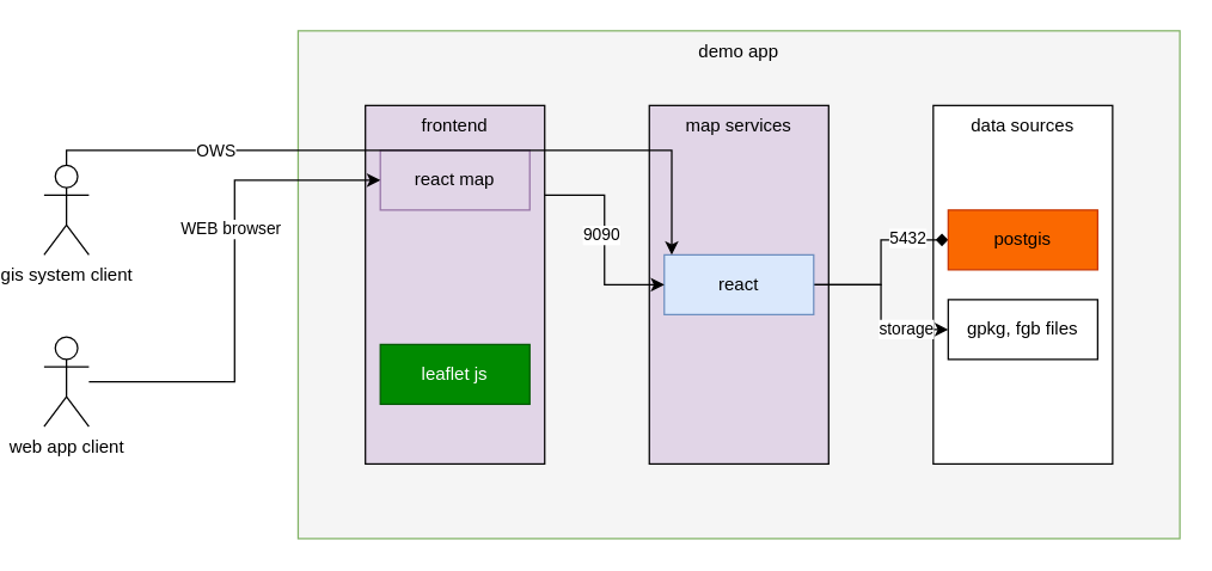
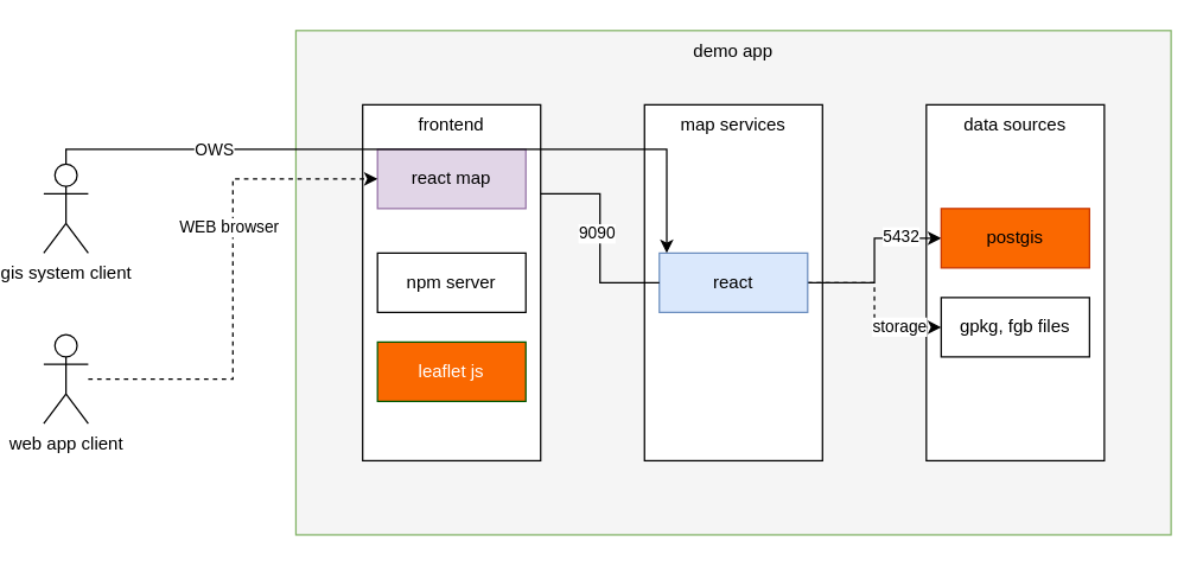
  <mxCell id="0" />
  <mxCell id="1" parent="0" />
  <mxCell id="2" value="demo app" style="rounded=0;whiteSpace=wrap;html=1;verticalAlign=top;fillColor=#f5f5f5;strokeColor=#82b366;" vertex="1" parent="1"><mxGeometry x="190" y="20" width="590" height="340" as="geometry" /></mxCell>
- <mxCell id="3" value="frontend" style="rounded=0;whiteSpace=wrap;html=1;verticalAlign=top;fillColor=#e1d5e7;" vertex="1" parent="1"><mxGeometry x="235" y="70" width="120" height="240" as="geometry" /></mxCell>
- <mxCell id="4" value="map services" style="rounded=0;whiteSpace=wrap;html=1;verticalAlign=top;fillColor=#e1d5e7;" vertex="1" parent="1"><mxGeometry x="425" y="70" width="120" height="240" as="geometry" /></mxCell>
+ <mxCell id="3" value="frontend" style="rounded=0;whiteSpace=wrap;html=1;verticalAlign=top;" vertex="1" parent="1"><mxGeometry x="235" y="70" width="120" height="240" as="geometry" /></mxCell>
+ <mxCell id="4" value="map services" style="rounded=0;whiteSpace=wrap;html=1;verticalAlign=top;" vertex="1" parent="1"><mxGeometry x="425" y="70" width="120" height="240" as="geometry" /></mxCell>
  <mxCell id="5" value="data sources" style="rounded=0;whiteSpace=wrap;html=1;verticalAlign=top;" vertex="1" parent="1"><mxGeometry x="615" y="70" width="120" height="240" as="geometry" /></mxCell>
  <mxCell id="6" value="react map" style="rounded=0;whiteSpace=wrap;html=1;fillColor=#e1d5e7;strokeColor=#9673a6;" vertex="1" parent="1"><mxGeometry x="245" y="100" width="100" height="40" as="geometry" /></mxCell>
- <mxCell id="8" value="leaflet js" style="rounded=0;whiteSpace=wrap;html=1;fillColor=#008a00;fontColor=#ffffff;strokeColor=#005700;" vertex="1" parent="1"><mxGeometry x="245" y="230" width="100" height="40" as="geometry" /></mxCell>
- <mxCell id="9" style="edgeStyle=orthogonalEdgeStyle;rounded=0;orthogonalLoop=1;jettySize=auto;html=1;entryX=0;entryY=0.5;entryDx=0;entryDy=0;endArrow=diamond;" edge="1" parent="1" source="13" target="14"><mxGeometry relative="1" as="geometry" /></mxCell>
+ <mxCell id="7" value="npm server" style="rounded=0;whiteSpace=wrap;html=1;" vertex="1" parent="1"><mxGeometry x="245" y="170" width="100" height="40" as="geometry" /></mxCell>
+ <mxCell id="8" value="leaflet js" style="rounded=0;whiteSpace=wrap;html=1;fillColor=#fa6800;fontColor=#ffffff;strokeColor=#005700;" vertex="1" parent="1"><mxGeometry x="245" y="230" width="100" height="40" as="geometry" /></mxCell>
+ <mxCell id="9" style="edgeStyle=orthogonalEdgeStyle;rounded=0;orthogonalLoop=1;jettySize=auto;html=1;entryX=0;entryY=0.5;entryDx=0;entryDy=0;" edge="1" parent="1" source="13" target="14"><mxGeometry relative="1" as="geometry" /></mxCell>
  <mxCell id="10" value="5432" style="edgeLabel;html=1;align=center;verticalAlign=middle;resizable=0;points=[];" vertex="1" connectable="0" parent="9"><mxGeometry x="0.536" y="2" relative="1" as="geometry"><mxPoint as="offset" /></mxGeometry></mxCell>
- <mxCell id="11" style="edgeStyle=orthogonalEdgeStyle;rounded=0;orthogonalLoop=1;jettySize=auto;html=1;entryX=0;entryY=0.5;entryDx=0;entryDy=0;" edge="1" parent="1" source="13" target="15"><mxGeometry relative="1" as="geometry" /></mxCell>
+ <mxCell id="11" style="edgeStyle=orthogonalEdgeStyle;rounded=0;orthogonalLoop=1;jettySize=auto;html=1;entryX=0;entryY=0.5;entryDx=0;entryDy=0;dashed=1;" edge="1" parent="1" source="13" target="15"><mxGeometry relative="1" as="geometry" /></mxCell>
  <mxCell id="12" value="storage" style="edgeLabel;html=1;align=center;verticalAlign=middle;resizable=0;points=[];" vertex="1" connectable="0" parent="11"><mxGeometry x="0.517" y="1" relative="1" as="geometry"><mxPoint as="offset" /></mxGeometry></mxCell>
  <mxCell id="13" value="react" style="rounded=0;whiteSpace=wrap;html=1;fillColor=#dae8fc;strokeColor=#6c8ebf;" vertex="1" parent="1"><mxGeometry x="435" y="170" width="100" height="40" as="geometry" /></mxCell>
  <mxCell id="14" value="postgis" style="rounded=0;whiteSpace=wrap;html=1;fillColor=#fa6800;fontColor=#000000;strokeColor=#C73500;" vertex="1" parent="1"><mxGeometry x="625" y="140" width="100" height="40" as="geometry" /></mxCell>
  <mxCell id="15" value="gpkg, fgb files" style="rounded=0;whiteSpace=wrap;html=1;" vertex="1" parent="1"><mxGeometry x="625" y="200" width="100" height="40" as="geometry" /></mxCell>
- <mxCell id="16" style="edgeStyle=orthogonalEdgeStyle;rounded=0;orthogonalLoop=1;jettySize=auto;html=1;exitX=1;exitY=0.25;exitDx=0;exitDy=0;entryX=0;entryY=0.5;entryDx=0;entryDy=0;" edge="1" parent="1" source="3" target="13"><mxGeometry relative="1" as="geometry" /></mxCell>
+ <mxCell id="16" style="edgeStyle=orthogonalEdgeStyle;rounded=0;orthogonalLoop=1;jettySize=auto;html=1;exitX=1;exitY=0.25;exitDx=0;exitDy=0;entryX=0;entryY=0.5;entryDx=0;entryDy=0;endArrow=none;" edge="1" parent="1" source="3" target="13"><mxGeometry relative="1" as="geometry" /></mxCell>
  <mxCell id="17" value="9090" style="edgeLabel;html=1;align=center;verticalAlign=middle;resizable=0;points=[];" vertex="1" connectable="0" parent="16"><mxGeometry x="-0.063" y="-3" relative="1" as="geometry"><mxPoint as="offset" /></mxGeometry></mxCell>
  <mxCell id="18" style="edgeStyle=orthogonalEdgeStyle;rounded=0;orthogonalLoop=1;jettySize=auto;html=1;" edge="1" parent="1" source="20"><mxGeometry relative="1" as="geometry"><mxPoint x="440" y="170" as="targetPoint" /><Array as="points"><mxPoint x="440" y="100" /><mxPoint x="440" y="170" /></Array></mxGeometry></mxCell>
  <mxCell id="19" value="OWS" style="edgeLabel;html=1;align=center;verticalAlign=middle;resizable=0;points=[];" vertex="1" connectable="0" parent="18"><mxGeometry x="-0.549" relative="1" as="geometry"><mxPoint as="offset" /></mxGeometry></mxCell>
  <mxCell id="20" value="gis system client" style="shape=umlActor;verticalLabelPosition=bottom;verticalAlign=top;html=1;outlineConnect=0;" vertex="1" parent="1"><mxGeometry x="20" y="110" width="30" height="60" as="geometry" /></mxCell>
- <mxCell id="21" style="edgeStyle=orthogonalEdgeStyle;rounded=0;orthogonalLoop=1;jettySize=auto;html=1;entryX=0;entryY=0.5;entryDx=0;entryDy=0;" edge="1" parent="1" source="23" target="6"><mxGeometry relative="1" as="geometry" /></mxCell>
+ <mxCell id="21" style="edgeStyle=orthogonalEdgeStyle;rounded=0;orthogonalLoop=1;jettySize=auto;html=1;entryX=0;entryY=0.5;entryDx=0;entryDy=0;dashed=1;" edge="1" parent="1" source="23" target="6"><mxGeometry relative="1" as="geometry" /></mxCell>
  <mxCell id="22" value="WEB browser" style="edgeLabel;html=1;align=center;verticalAlign=middle;resizable=0;points=[];" vertex="1" connectable="0" parent="21"><mxGeometry x="0.217" y="3" relative="1" as="geometry"><mxPoint y="1" as="offset" /></mxGeometry></mxCell>
  <mxCell id="23" value="web app client" style="shape=umlActor;verticalLabelPosition=bottom;verticalAlign=top;html=1;outlineConnect=0;" vertex="1" parent="1"><mxGeometry x="20" y="225" width="30" height="60" as="geometry" /></mxCell>
